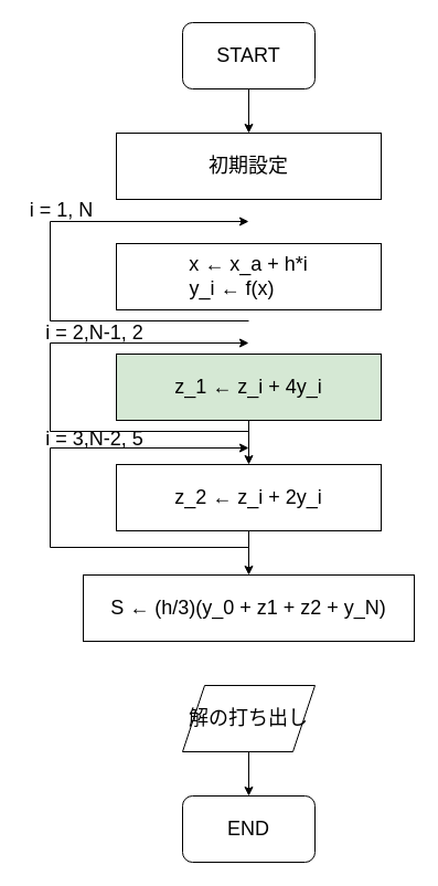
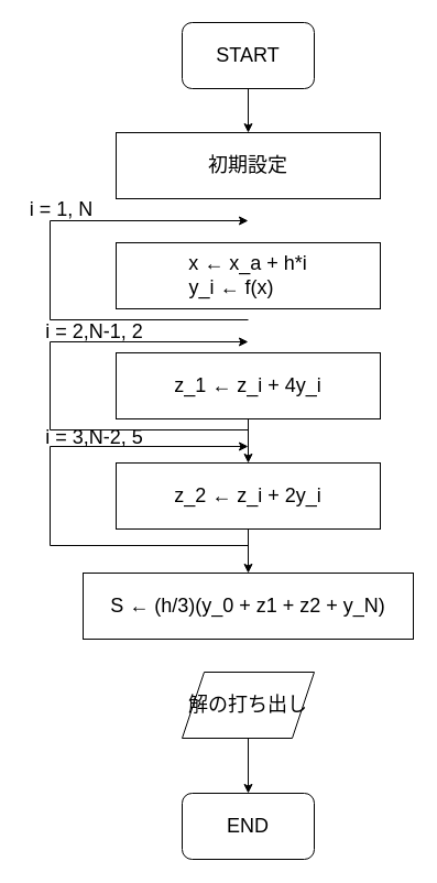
  <mxCell id="0" />
  <mxCell id="1" parent="0" />
  <mxCell id="2" value="END" style="rounded=1;whiteSpace=wrap;html=1;fontSize=18;" vertex="1" parent="1"><mxGeometry x="165" y="720" width="120" height="60" as="geometry" /></mxCell>
  <mxCell id="3" value="" style="edgeStyle=orthogonalEdgeStyle;rounded=0;orthogonalLoop=1;jettySize=auto;html=1;fontSize=18;" edge="1" parent="1" source="4" target="5"><mxGeometry relative="1" as="geometry" /></mxCell>
  <mxCell id="4" value="&lt;font style=&quot;font-size: 18px;&quot;&gt;START&lt;/font&gt;" style="rounded=1;whiteSpace=wrap;html=1;fontSize=18;" vertex="1" parent="1"><mxGeometry x="165" y="20" width="120" height="60" as="geometry" /></mxCell>
  <mxCell id="5" value="初期設定" style="rounded=0;whiteSpace=wrap;html=1;fontSize=18;" vertex="1" parent="1"><mxGeometry x="105" y="120" width="240" height="60" as="geometry" /></mxCell>
  <mxCell id="6" value="x ← x_a + h*i&lt;br&gt;y_i ← f(x)&amp;nbsp; &amp;nbsp; &amp;nbsp;&amp;nbsp;" style="rounded=0;whiteSpace=wrap;html=1;fontSize=18;" vertex="1" parent="1"><mxGeometry x="105" y="220" width="240" height="60" as="geometry" /></mxCell>
  <mxCell id="7" value="" style="edgeStyle=orthogonalEdgeStyle;rounded=0;orthogonalLoop=1;jettySize=auto;html=1;fontSize=18;" edge="1" parent="1" source="8" target="10"><mxGeometry relative="1" as="geometry" /></mxCell>
- <mxCell id="8" value="z_1 ← z_i + 4y_i" style="rounded=0;whiteSpace=wrap;html=1;fontSize=18;fillColor=#d5e8d4;" vertex="1" parent="1"><mxGeometry x="105" y="320" width="240" height="60" as="geometry" /></mxCell>
+ <mxCell id="8" value="z_1 ← z_i + 4y_i" style="rounded=0;whiteSpace=wrap;html=1;fontSize=18;" vertex="1" parent="1"><mxGeometry x="105" y="320" width="240" height="60" as="geometry" /></mxCell>
  <mxCell id="9" value="" style="edgeStyle=orthogonalEdgeStyle;rounded=0;orthogonalLoop=1;jettySize=auto;html=1;fontSize=18;" edge="1" parent="1" source="10" target="11"><mxGeometry relative="1" as="geometry" /></mxCell>
  <mxCell id="10" value="z_2 ← z_i + 2y_i" style="rounded=0;whiteSpace=wrap;html=1;fontSize=18;" vertex="1" parent="1"><mxGeometry x="105" y="420" width="240" height="60" as="geometry" /></mxCell>
  <mxCell id="11" value="S ← (h/3)(y_0 + z1 + z2 + y_N)" style="rounded=0;whiteSpace=wrap;html=1;fontSize=18;" vertex="1" parent="1"><mxGeometry x="75" y="520" width="300" height="60" as="geometry" /></mxCell>
  <mxCell id="12" value="" style="edgeStyle=orthogonalEdgeStyle;rounded=0;orthogonalLoop=1;jettySize=auto;html=1;fontSize=18;" edge="1" parent="1" source="13" target="2"><mxGeometry relative="1" as="geometry" /></mxCell>
- <mxCell id="13" value="解の打ち出し" style="shape=parallelogram;perimeter=parallelogramPerimeter;whiteSpace=wrap;html=1;fixedSize=1;rounded=0;fontSize=18;" vertex="1" parent="1"><mxGeometry x="165" y="620" width="120" height="60" as="geometry" /></mxCell>
+ <mxCell id="13" value="解の打ち出し" style="shape=parallelogram;perimeter=parallelogramPerimeter;whiteSpace=wrap;html=1;fixedSize=1;rounded=0;fontSize=18;" vertex="1" parent="1"><mxGeometry x="165" y="610" width="120" height="60" as="geometry" /></mxCell>
  <mxCell id="14" value="" style="endArrow=classic;html=1;fontSize=18;rounded=0;" edge="1" parent="1"><mxGeometry width="50" height="50" relative="1" as="geometry"><mxPoint x="225" y="290" as="sourcePoint" /><mxPoint x="225" y="200" as="targetPoint" /><Array as="points"><mxPoint x="45" y="290" /><mxPoint x="45" y="200" /></Array></mxGeometry></mxCell>
  <mxCell id="15" value="i = 1, N" style="text;html=1;align=center;verticalAlign=middle;resizable=0;points=[];autosize=1;fontSize=18;" vertex="1" parent="1"><mxGeometry x="20" y="175" width="70" height="30" as="geometry" /></mxCell>
  <mxCell id="16" value="" style="endArrow=classic;html=1;fontSize=18;rounded=0;" edge="1" parent="1"><mxGeometry width="50" height="50" relative="1" as="geometry"><mxPoint x="225" y="390" as="sourcePoint" /><mxPoint x="225" y="310" as="targetPoint" /><Array as="points"><mxPoint x="45" y="390" /><mxPoint x="45" y="310" /></Array></mxGeometry></mxCell>
  <mxCell id="17" value="i = 2,N-1, 2" style="text;html=1;align=center;verticalAlign=middle;resizable=0;points=[];autosize=1;fontSize=18;" vertex="1" parent="1"><mxGeometry x="35" y="286" width="100" height="30" as="geometry" /></mxCell>
  <mxCell id="18" value="" style="endArrow=classic;html=1;fontSize=18;rounded=0;" edge="1" parent="1"><mxGeometry width="50" height="50" relative="1" as="geometry"><mxPoint x="225" y="495" as="sourcePoint" /><mxPoint x="225" y="405" as="targetPoint" /><Array as="points"><mxPoint x="45" y="495" /><mxPoint x="45" y="405" /></Array></mxGeometry></mxCell>
  <mxCell id="19" value="i = 3,N-2, 5" style="text;html=1;align=center;verticalAlign=middle;resizable=0;points=[];autosize=1;fontSize=18;" vertex="1" parent="1"><mxGeometry x="35" y="382" width="100" height="30" as="geometry" /></mxCell>
